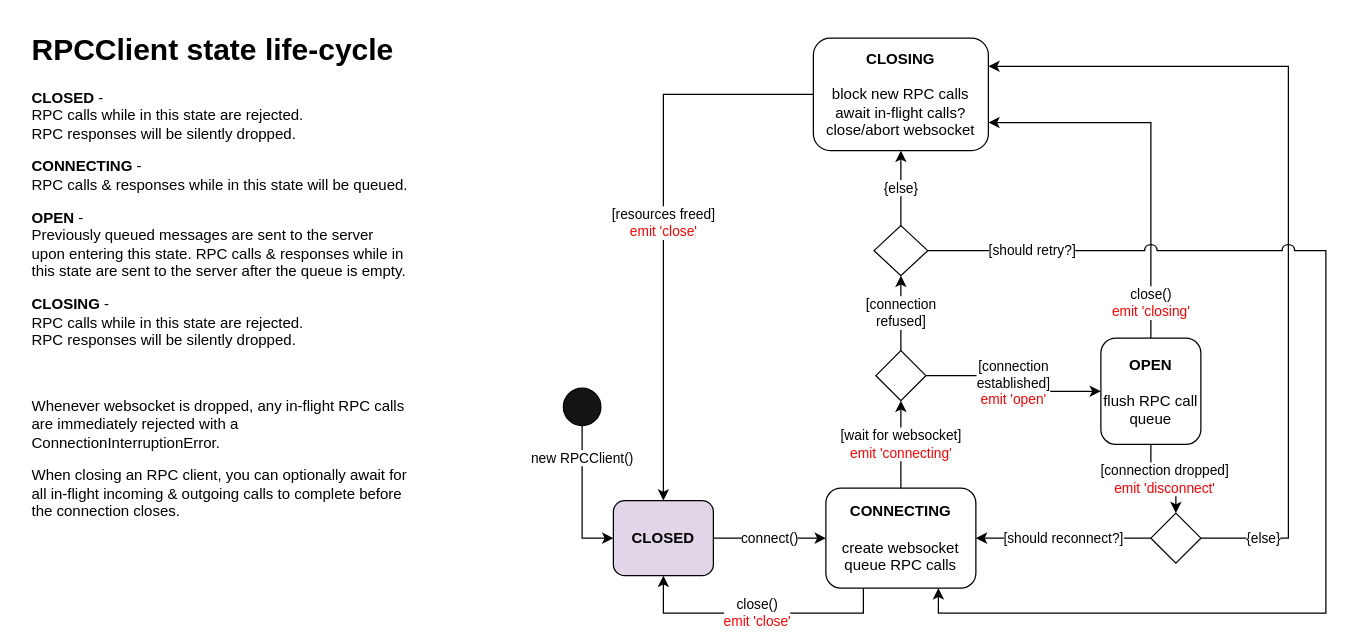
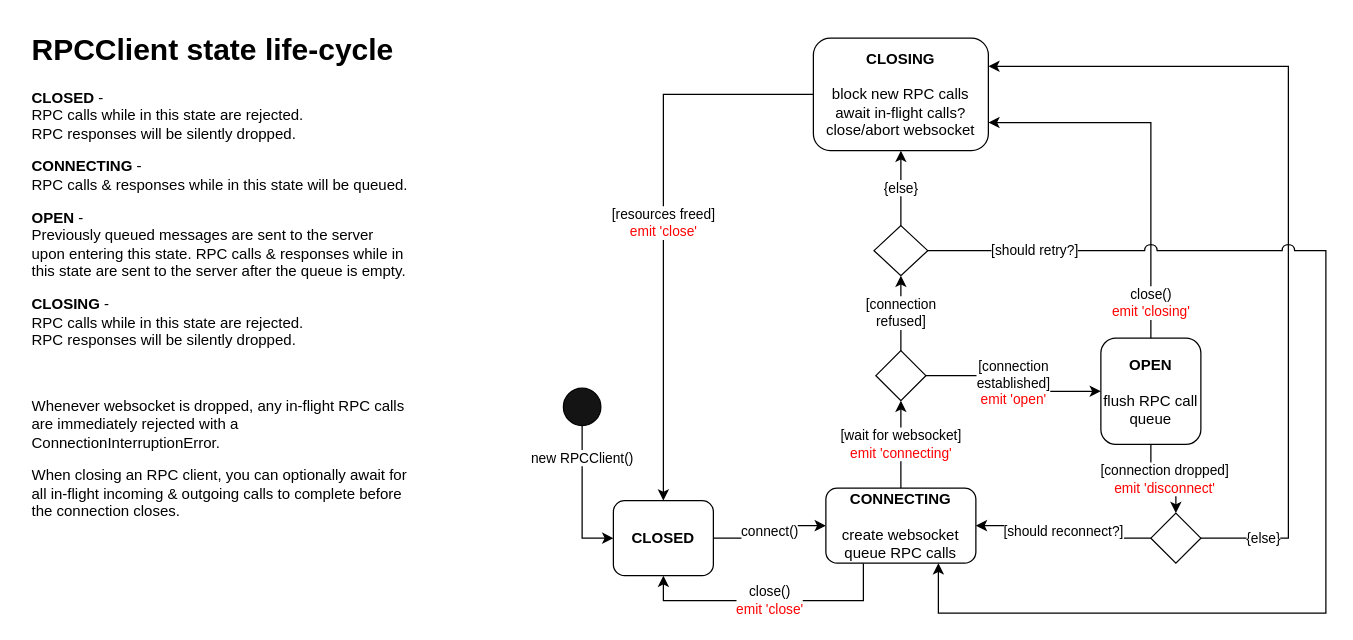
  <mxCell id="0" />
  <mxCell id="1" parent="0" />
  <mxCell id="2" value="connect()" style="edgeStyle=orthogonalEdgeStyle;rounded=0;orthogonalLoop=1;jettySize=auto;html=1;exitX=1;exitY=0.5;exitDx=0;exitDy=0;entryX=0;entryY=0.5;entryDx=0;entryDy=0;" parent="1" source="3" target="14" edge="1"><mxGeometry relative="1" as="geometry" /></mxCell>
- <mxCell id="3" value="&lt;b&gt;CLOSED&lt;/b&gt;" style="rounded=1;whiteSpace=wrap;html=1;fillColor=#e1d5e7;" parent="1" vertex="1"><mxGeometry x="490" y="400" width="80" height="60" as="geometry" /></mxCell>
+ <mxCell id="3" value="&lt;b&gt;CLOSED&lt;/b&gt;" style="rounded=1;whiteSpace=wrap;html=1;" parent="1" vertex="1"><mxGeometry x="490" y="400" width="80" height="60" as="geometry" /></mxCell>
  <mxCell id="4" value="[connection dropped]&lt;br&gt;&lt;font color=&quot;#ff0000&quot;&gt;emit 'disconnect'&lt;/font&gt;" style="edgeStyle=orthogonalEdgeStyle;rounded=0;orthogonalLoop=1;jettySize=auto;html=1;exitX=0.5;exitY=1;exitDx=0;exitDy=0;entryX=0.5;entryY=0;entryDx=0;entryDy=0;" parent="1" source="6" target="21" edge="1"><mxGeometry relative="1" as="geometry" /></mxCell>
  <mxCell id="5" value="close()&lt;br&gt;&lt;font color=&quot;#ff0000&quot;&gt;emit 'closing'&lt;/font&gt;" style="edgeStyle=orthogonalEdgeStyle;rounded=0;jumpStyle=arc;jumpSize=16;orthogonalLoop=1;jettySize=auto;html=1;exitX=0.5;exitY=0;exitDx=0;exitDy=0;entryX=1;entryY=0.75;entryDx=0;entryDy=0;" parent="1" source="6" target="18" edge="1"><mxGeometry x="-0.812" relative="1" as="geometry"><mxPoint as="offset" /></mxGeometry></mxCell>
  <mxCell id="6" value="&lt;b&gt;OPEN&lt;/b&gt;&lt;br&gt;&lt;br&gt;flush RPC call queue" style="rounded=1;whiteSpace=wrap;html=1;" parent="1" vertex="1"><mxGeometry x="880" y="270" width="80" height="85" as="geometry" /></mxCell>
  <mxCell id="7" value="new RPCClient()" style="edgeStyle=orthogonalEdgeStyle;rounded=0;orthogonalLoop=1;jettySize=auto;html=1;exitX=0.5;exitY=1;exitDx=0;exitDy=0;entryX=0;entryY=0.5;entryDx=0;entryDy=0;" parent="1" source="8" target="3" edge="1"><mxGeometry x="-0.543" relative="1" as="geometry"><mxPoint as="offset" /><mxPoint x="520" y="500" as="targetPoint" /></mxGeometry></mxCell>
  <mxCell id="8" value="" style="ellipse;whiteSpace=wrap;html=1;fillColor=#141414;" parent="1" vertex="1"><mxGeometry x="450" y="310" width="30" height="30" as="geometry" /></mxCell>
  <mxCell id="9" value="[connection&lt;br&gt;established]&lt;br&gt;&lt;font color=&quot;#ff0000&quot;&gt;emit 'open'&lt;/font&gt;" style="edgeStyle=orthogonalEdgeStyle;rounded=0;orthogonalLoop=1;jettySize=auto;html=1;exitX=1;exitY=0.5;exitDx=0;exitDy=0;entryX=0;entryY=0.5;entryDx=0;entryDy=0;" parent="1" source="11" target="6" edge="1"><mxGeometry relative="1" as="geometry" /></mxCell>
  <mxCell id="10" value="[connection&lt;br&gt;refused]" style="edgeStyle=orthogonalEdgeStyle;rounded=0;orthogonalLoop=1;jettySize=auto;html=1;exitX=0.5;exitY=0;exitDx=0;exitDy=0;entryX=0.5;entryY=1;entryDx=0;entryDy=0;" parent="1" source="11" target="16" edge="1"><mxGeometry relative="1" as="geometry" /></mxCell>
  <mxCell id="11" value="" style="rhombus;whiteSpace=wrap;html=1;" parent="1" vertex="1"><mxGeometry x="700" y="280" width="40" height="40" as="geometry" /></mxCell>
  <mxCell id="12" value="[wait for websocket]&lt;br&gt;&lt;font color=&quot;#ff0000&quot;&gt;emit 'connecting'&lt;/font&gt;" style="edgeStyle=orthogonalEdgeStyle;rounded=0;orthogonalLoop=1;jettySize=auto;html=1;exitX=0.5;exitY=0;exitDx=0;exitDy=0;entryX=0.5;entryY=1;entryDx=0;entryDy=0;" parent="1" source="14" target="11" edge="1"><mxGeometry relative="1" as="geometry" /></mxCell>
  <mxCell id="13" value="&lt;font color=&quot;#000000&quot;&gt;close()&lt;/font&gt;&lt;br&gt;emit 'close'" style="edgeStyle=orthogonalEdgeStyle;rounded=0;orthogonalLoop=1;jettySize=auto;html=1;exitX=0.25;exitY=1;exitDx=0;exitDy=0;entryX=0.5;entryY=1;entryDx=0;entryDy=0;fontColor=#FF0000;" edge="1" parent="1" source="14" target="3"><mxGeometry relative="1" as="geometry" /></mxCell>
- <mxCell id="14" value="&lt;b&gt;CONNECTING&lt;/b&gt;&lt;br&gt;&lt;br&gt;create websocket&lt;br&gt;queue RPC calls" style="rounded=1;whiteSpace=wrap;html=1;" parent="1" vertex="1"><mxGeometry x="660" y="390" width="120" height="80" as="geometry" /></mxCell>
+ <mxCell id="14" value="&lt;b&gt;CONNECTING&lt;/b&gt;&lt;br&gt;&lt;br&gt;create websocket&lt;br&gt;queue RPC calls" style="rounded=1;whiteSpace=wrap;html=1;" parent="1" vertex="1"><mxGeometry x="660" y="390" width="120" height="60" as="geometry" /></mxCell>
  <mxCell id="15" value="{else}" style="edgeStyle=orthogonalEdgeStyle;rounded=0;jumpStyle=arc;jumpSize=10;orthogonalLoop=1;jettySize=auto;html=1;exitX=0.5;exitY=0;exitDx=0;exitDy=0;entryX=0.5;entryY=1;entryDx=0;entryDy=0;" parent="1" source="16" target="18" edge="1"><mxGeometry relative="1" as="geometry" /></mxCell>
  <mxCell id="16" value="" style="rhombus;whiteSpace=wrap;html=1;" parent="1" vertex="1"><mxGeometry x="698.5" y="180" width="43" height="40" as="geometry" /></mxCell>
  <mxCell id="17" value="[resources freed]&lt;br&gt;&lt;font color=&quot;#ff0000&quot;&gt;emit 'close'&lt;/font&gt;" style="edgeStyle=orthogonalEdgeStyle;rounded=0;jumpStyle=arc;jumpSize=10;orthogonalLoop=1;jettySize=auto;html=1;exitX=0;exitY=0.5;exitDx=0;exitDy=0;entryX=0.5;entryY=0;entryDx=0;entryDy=0;" parent="1" source="18" target="3" edge="1"><mxGeometry relative="1" as="geometry" /></mxCell>
  <mxCell id="18" value="&lt;b&gt;CLOSING&lt;/b&gt;&lt;br&gt;&lt;br&gt;block new RPC calls&lt;br&gt;await in-flight calls?&lt;br&gt;close/abort websocket" style="rounded=1;whiteSpace=wrap;html=1;" parent="1" vertex="1"><mxGeometry x="650" y="30" width="140" height="90" as="geometry" /></mxCell>
  <mxCell id="19" value="[should reconnect?]" style="edgeStyle=orthogonalEdgeStyle;rounded=0;jumpStyle=arc;jumpSize=10;orthogonalLoop=1;jettySize=auto;html=1;exitX=0;exitY=0.5;exitDx=0;exitDy=0;entryX=1;entryY=0.5;entryDx=0;entryDy=0;" parent="1" source="21" target="14" edge="1"><mxGeometry relative="1" as="geometry" /></mxCell>
  <mxCell id="20" value="{else}" style="edgeStyle=orthogonalEdgeStyle;rounded=0;jumpStyle=arc;jumpSize=10;orthogonalLoop=1;jettySize=auto;html=1;exitX=1;exitY=0.5;exitDx=0;exitDy=0;entryX=1;entryY=0.25;entryDx=0;entryDy=0;" parent="1" source="21" target="18" edge="1"><mxGeometry x="-0.855" relative="1" as="geometry"><Array as="points"><mxPoint x="1030" y="430" /><mxPoint x="1030" y="53" /></Array><mxPoint as="offset" /></mxGeometry></mxCell>
  <mxCell id="21" value="" style="rhombus;whiteSpace=wrap;html=1;" parent="1" vertex="1"><mxGeometry x="920" y="410" width="40" height="40" as="geometry" /></mxCell>
  <mxCell id="22" value="[should retry?]" style="edgeStyle=orthogonalEdgeStyle;rounded=0;orthogonalLoop=1;jettySize=auto;html=1;exitX=1;exitY=0.5;exitDx=0;exitDy=0;entryX=0.75;entryY=1;entryDx=0;entryDy=0;jumpStyle=arc;jumpSize=10;" parent="1" source="16" target="14" edge="1"><mxGeometry x="-0.825" relative="1" as="geometry"><Array as="points"><mxPoint x="1060" y="200" /><mxPoint x="1060" y="490" /><mxPoint x="750" y="490" /></Array><mxPoint x="1" as="offset" /></mxGeometry></mxCell>
  <mxCell id="23" value="&lt;h1&gt;RPCClient state life-cycle&lt;/h1&gt;&lt;p&gt;&lt;b&gt;CLOSED &lt;/b&gt;-&lt;br&gt;RPC calls while in this state are rejected.&lt;br&gt;RPC responses will be silently dropped.&lt;br&gt;&lt;/p&gt;&lt;p&gt;&lt;b&gt;CONNECTING &lt;/b&gt;-&lt;br&gt;RPC calls &amp;amp; responses while in this state will be queued.&lt;/p&gt;&lt;p&gt;&lt;b&gt;OPEN &lt;/b&gt;-&lt;br&gt;Previously queued messages are sent to the server upon entering this state. RPC calls &amp;amp; responses while in this state are sent to the server after the queue is empty.&lt;/p&gt;&lt;p&gt;&lt;b&gt;CLOSING &lt;/b&gt;-&lt;br&gt;RPC calls while in this state are rejected.&lt;br&gt;RPC responses will be silently dropped.&lt;/p&gt;&lt;p&gt;&lt;br&gt;&lt;/p&gt;&lt;p&gt;Whenever websocket is dropped, any in-flight RPC calls are immediately rejected with a ConnectionInterruptionError.&lt;/p&gt;&lt;p&gt;When closing an RPC client, you can optionally await for all in-flight incoming &amp;amp; outgoing calls to complete before the connection closes.&lt;/p&gt;" style="text;html=1;strokeColor=none;fillColor=none;spacing=5;spacingTop=-20;whiteSpace=wrap;overflow=hidden;rounded=0;" parent="1" vertex="1"><mxGeometry x="20" y="20" width="310" height="430" as="geometry" /></mxCell>
